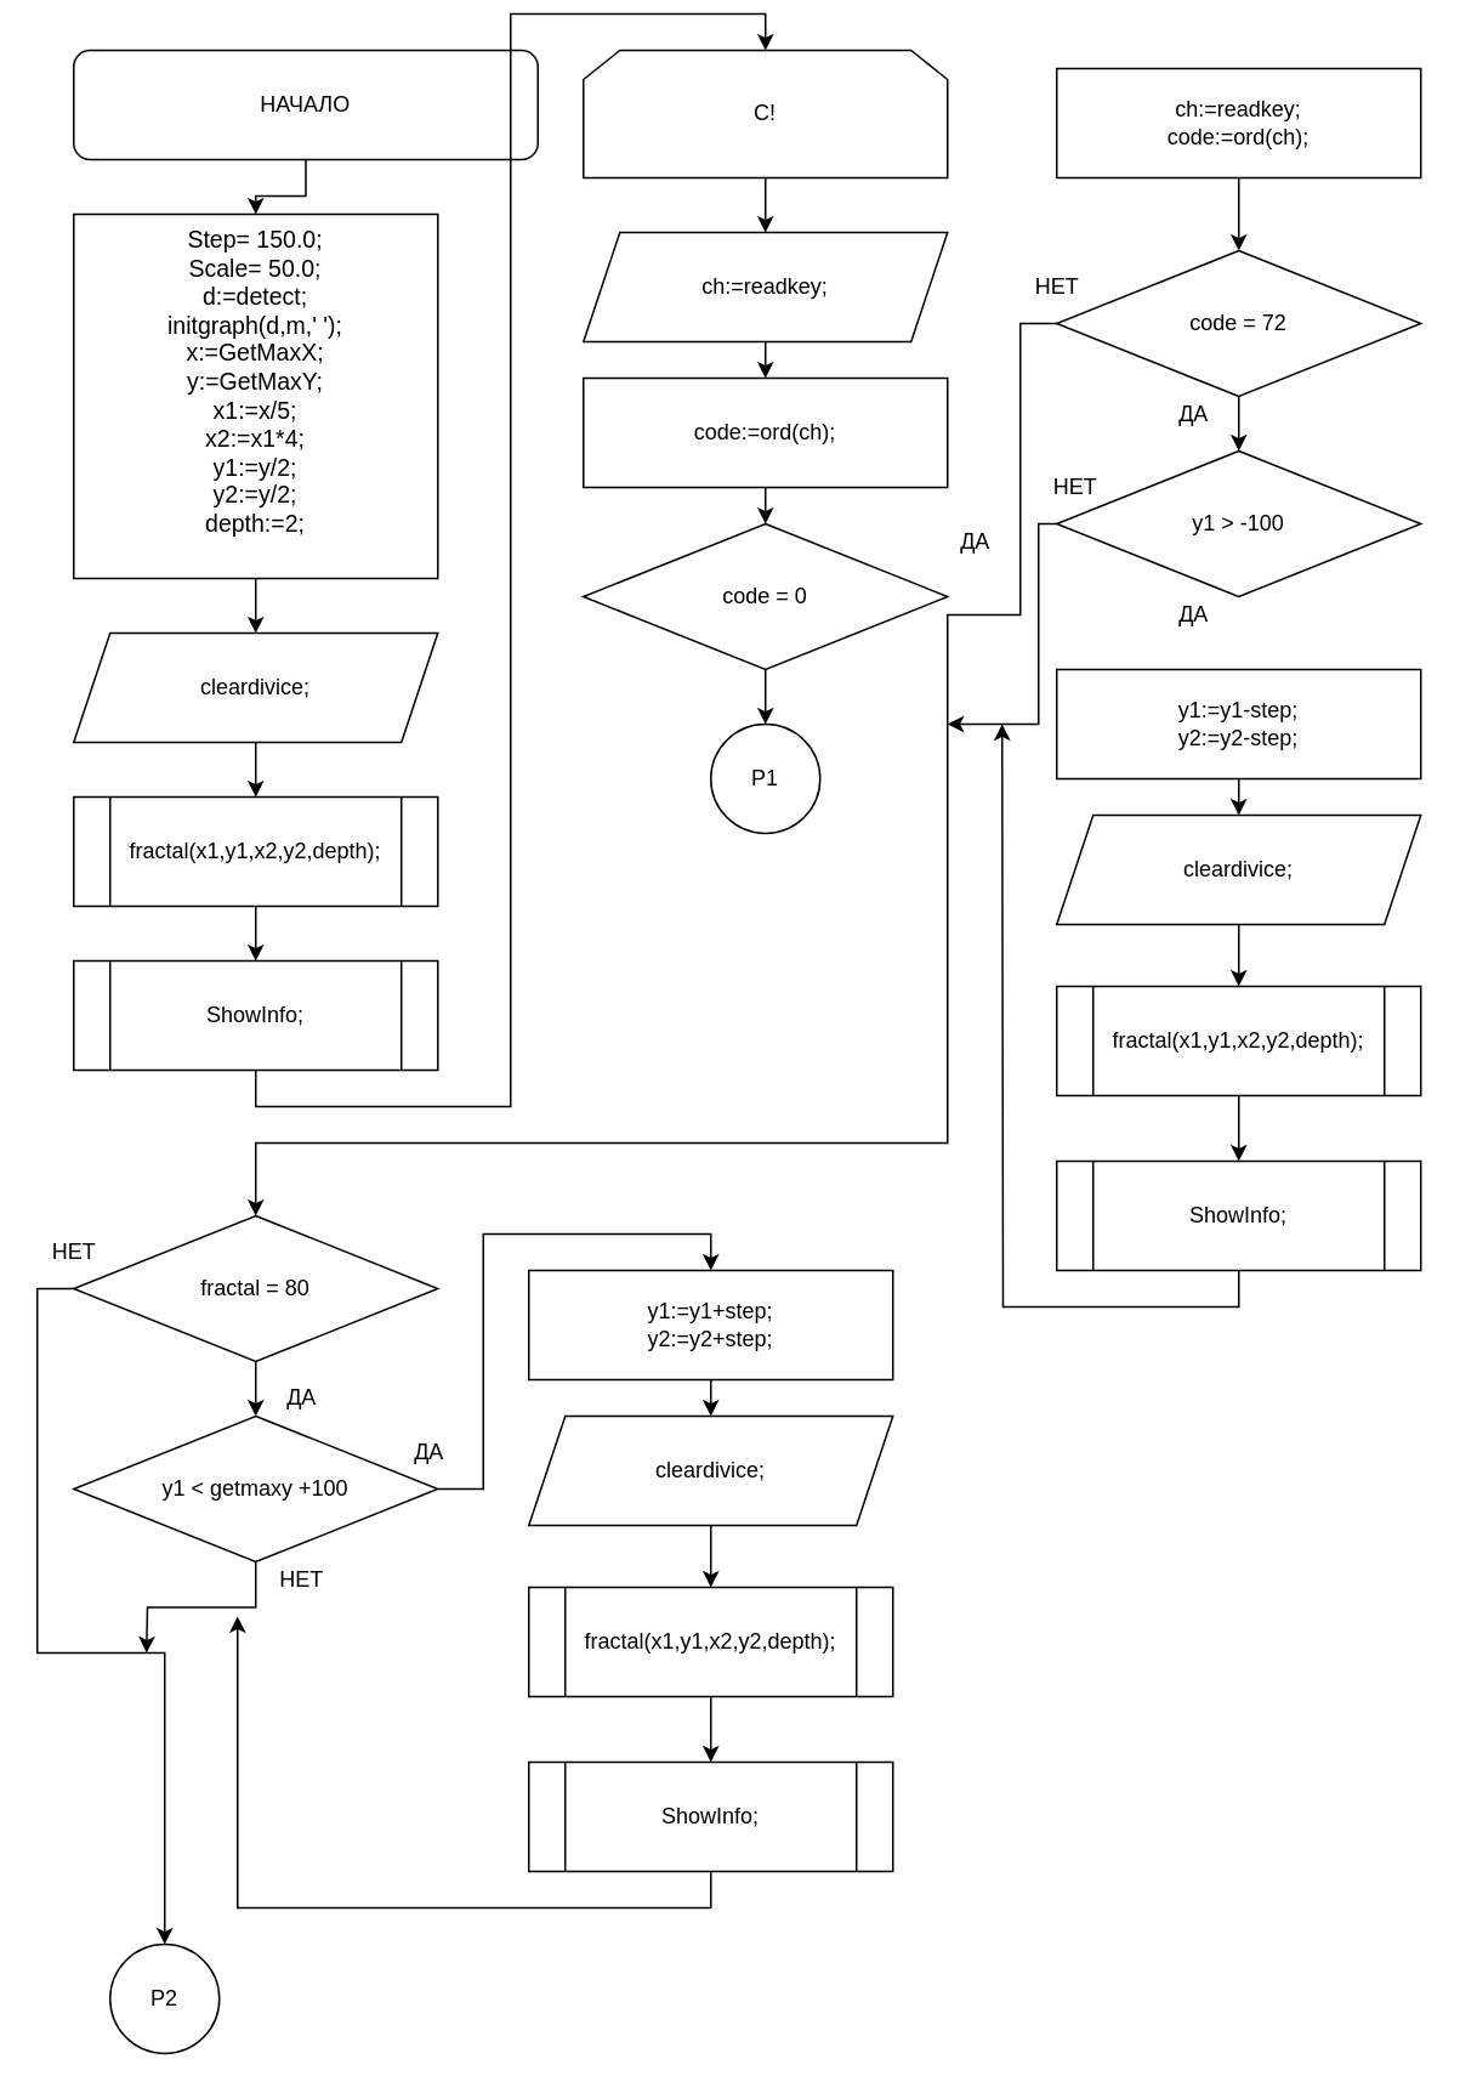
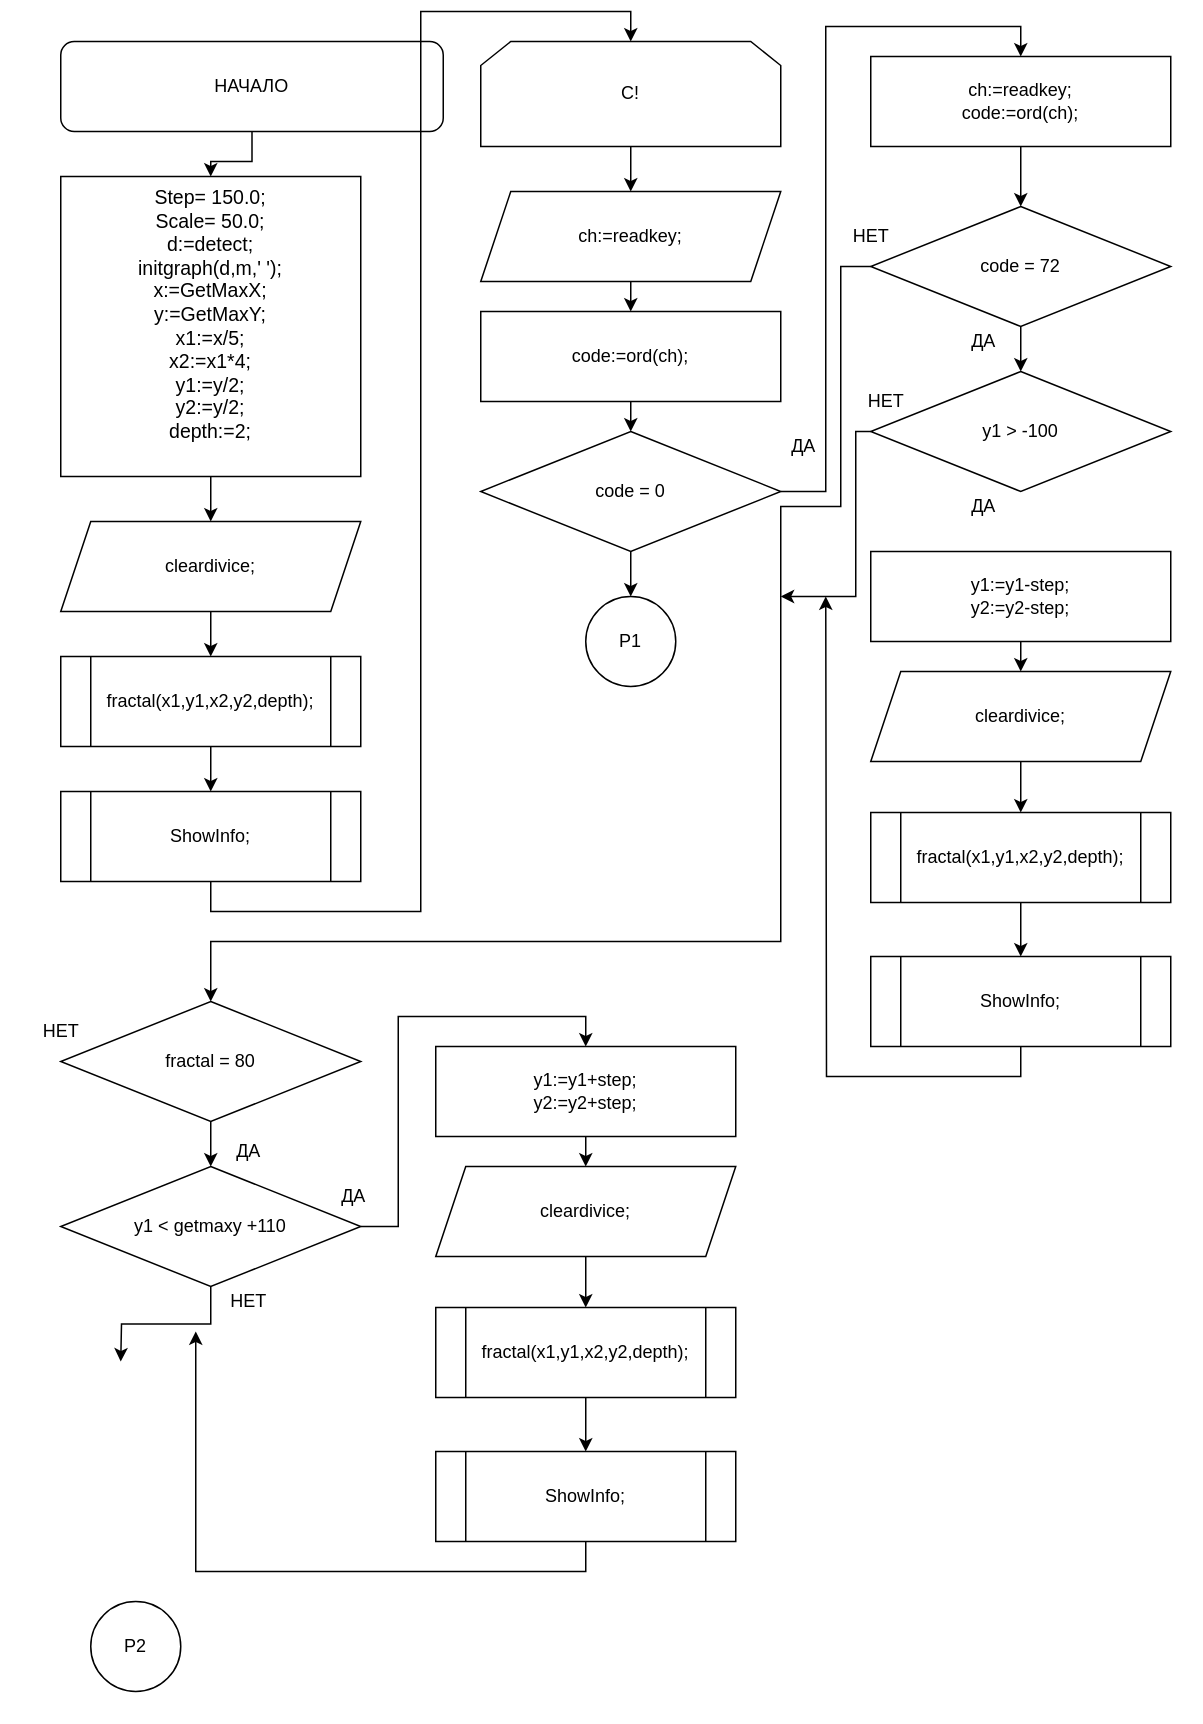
  <mxCell id="0" />
  <mxCell id="1" parent="0" />
  <mxCell id="2" style="edgeStyle=orthogonalEdgeStyle;rounded=0;orthogonalLoop=1;jettySize=auto;html=1;exitX=0.5;exitY=1;exitDx=0;exitDy=0;entryX=0.5;entryY=0;entryDx=0;entryDy=0;" parent="1" source="3" target="5" edge="1"><mxGeometry relative="1" as="geometry" /></mxCell>
  <mxCell id="3" value="НАЧАЛО" style="rounded=1;whiteSpace=wrap;html=1;" parent="1" vertex="1"><mxGeometry x="40" y="20" width="255" height="60" as="geometry" /></mxCell>
  <mxCell id="4" style="edgeStyle=orthogonalEdgeStyle;rounded=0;orthogonalLoop=1;jettySize=auto;html=1;exitX=0.5;exitY=1;exitDx=0;exitDy=0;entryX=0.5;entryY=0;entryDx=0;entryDy=0;" parent="1" source="5" target="7" edge="1"><mxGeometry relative="1" as="geometry" /></mxCell>
  <mxCell id="5" value="&lt;font style=&quot;font-size: 13px&quot;&gt;Step= 150.0;&lt;br&gt;Scale= 50.0;&lt;br&gt;d:=detect;&lt;br&gt;initgraph(d,m,' ');&lt;br&gt;x:=GetMaxX;&lt;br&gt;y:=GetMaxY;&lt;br&gt;x1:=x/5;&lt;br&gt;x2:=x1*4;&lt;br&gt;y1:=y/2;&lt;br&gt;y2:=y/2;&lt;br&gt;depth:=2;&lt;br&gt;&lt;br&gt;&lt;/font&gt;" style="rounded=0;whiteSpace=wrap;html=1;" parent="1" vertex="1"><mxGeometry x="40" y="110" width="200" height="200" as="geometry" /></mxCell>
  <mxCell id="6" style="edgeStyle=orthogonalEdgeStyle;rounded=0;orthogonalLoop=1;jettySize=auto;html=1;exitX=0.5;exitY=1;exitDx=0;exitDy=0;entryX=0.5;entryY=0;entryDx=0;entryDy=0;" parent="1" source="7" edge="1"><mxGeometry relative="1" as="geometry"><mxPoint x="140" y="430" as="targetPoint" /></mxGeometry></mxCell>
  <mxCell id="7" value="cleardivice;" style="shape=parallelogram;perimeter=parallelogramPerimeter;whiteSpace=wrap;html=1;fixedSize=1;" parent="1" vertex="1"><mxGeometry x="40" y="340" width="200" height="60" as="geometry" /></mxCell>
  <mxCell id="8" style="edgeStyle=orthogonalEdgeStyle;rounded=0;orthogonalLoop=1;jettySize=auto;html=1;exitX=0.5;exitY=1;exitDx=0;exitDy=0;entryX=0.5;entryY=0;entryDx=0;entryDy=0;" parent="1" source="9" target="11" edge="1"><mxGeometry relative="1" as="geometry" /></mxCell>
  <mxCell id="9" value="fractal(x1,y1,x2,y2,depth);" style="shape=process;whiteSpace=wrap;html=1;backgroundOutline=1;" parent="1" vertex="1"><mxGeometry x="40" y="430" width="200" height="60" as="geometry" /></mxCell>
  <mxCell id="10" style="edgeStyle=orthogonalEdgeStyle;rounded=0;orthogonalLoop=1;jettySize=auto;html=1;exitX=0.5;exitY=1;exitDx=0;exitDy=0;entryX=0.5;entryY=0;entryDx=0;entryDy=0;" parent="1" source="11" target="13" edge="1"><mxGeometry relative="1" as="geometry" /></mxCell>
  <mxCell id="11" value="ShowInfo;" style="shape=process;whiteSpace=wrap;html=1;backgroundOutline=1;" parent="1" vertex="1"><mxGeometry x="40" y="520" width="200" height="60" as="geometry" /></mxCell>
  <mxCell id="12" style="edgeStyle=orthogonalEdgeStyle;rounded=0;orthogonalLoop=1;jettySize=auto;html=1;exitX=0.5;exitY=1;exitDx=0;exitDy=0;" edge="1" parent="1" source="13" target="60"><mxGeometry relative="1" as="geometry" /></mxCell>
  <mxCell id="13" value="C!" style="shape=loopLimit;whiteSpace=wrap;html=1;" parent="1" vertex="1"><mxGeometry x="320" y="20" width="200" height="70" as="geometry" /></mxCell>
  <mxCell id="14" style="edgeStyle=orthogonalEdgeStyle;rounded=0;orthogonalLoop=1;jettySize=auto;html=1;exitX=0.5;exitY=1;exitDx=0;exitDy=0;entryX=0.5;entryY=0;entryDx=0;entryDy=0;" edge="1" parent="1" source="15" target="18"><mxGeometry relative="1" as="geometry" /></mxCell>
  <mxCell id="15" value="code:=ord(ch);" style="rounded=0;whiteSpace=wrap;html=1;" parent="1" vertex="1"><mxGeometry x="320" y="200" width="200" height="60" as="geometry" /></mxCell>
+ <mxCell id="16" style="edgeStyle=orthogonalEdgeStyle;rounded=0;orthogonalLoop=1;jettySize=auto;html=1;exitX=1;exitY=0.5;exitDx=0;exitDy=0;entryX=0.5;entryY=0;entryDx=0;entryDy=0;" parent="1" source="18" target="20" edge="1"><mxGeometry relative="1" as="geometry" /></mxCell>
  <mxCell id="17" style="edgeStyle=orthogonalEdgeStyle;rounded=0;orthogonalLoop=1;jettySize=auto;html=1;exitX=0.5;exitY=1;exitDx=0;exitDy=0;entryX=0.5;entryY=0;entryDx=0;entryDy=0;" parent="1" source="18" target="57" edge="1"><mxGeometry relative="1" as="geometry" /></mxCell>
  <mxCell id="18" value="code = 0" style="rhombus;whiteSpace=wrap;html=1;" parent="1" vertex="1"><mxGeometry x="320" y="280" width="200" height="80" as="geometry" /></mxCell>
  <mxCell id="19" style="edgeStyle=orthogonalEdgeStyle;rounded=0;orthogonalLoop=1;jettySize=auto;html=1;exitX=0.5;exitY=1;exitDx=0;exitDy=0;entryX=0.5;entryY=0;entryDx=0;entryDy=0;" parent="1" source="20" target="24" edge="1"><mxGeometry relative="1" as="geometry" /></mxCell>
  <mxCell id="20" value="ch:=readkey;&lt;br&gt;code:=ord(ch);" style="rounded=0;whiteSpace=wrap;html=1;" parent="1" vertex="1"><mxGeometry x="580" y="30" width="200" height="60" as="geometry" /></mxCell>
  <mxCell id="21" value="ДА" style="text;html=1;align=center;verticalAlign=middle;resizable=0;points=[];autosize=1;strokeColor=none;" parent="1" vertex="1"><mxGeometry x="520" y="280" width="30" height="20" as="geometry" /></mxCell>
  <mxCell id="22" style="edgeStyle=orthogonalEdgeStyle;rounded=0;orthogonalLoop=1;jettySize=auto;html=1;exitX=0.5;exitY=1;exitDx=0;exitDy=0;entryX=0.5;entryY=0;entryDx=0;entryDy=0;" parent="1" source="24" target="26" edge="1"><mxGeometry relative="1" as="geometry" /></mxCell>
  <mxCell id="23" style="edgeStyle=orthogonalEdgeStyle;rounded=0;orthogonalLoop=1;jettySize=auto;html=1;exitX=0;exitY=0.5;exitDx=0;exitDy=0;entryX=0.5;entryY=0;entryDx=0;entryDy=0;" parent="1" source="24" target="39" edge="1"><mxGeometry relative="1" as="geometry"><mxPoint x="560" y="670" as="targetPoint" /><Array as="points"><mxPoint x="560" y="170" /><mxPoint x="560" y="330" /><mxPoint x="520" y="330" /><mxPoint x="520" y="620" /><mxPoint x="140" y="620" /></Array></mxGeometry></mxCell>
  <mxCell id="24" value="code = 72" style="rhombus;whiteSpace=wrap;html=1;" parent="1" vertex="1"><mxGeometry x="580" y="130" width="200" height="80" as="geometry" /></mxCell>
  <mxCell id="25" style="edgeStyle=orthogonalEdgeStyle;rounded=0;orthogonalLoop=1;jettySize=auto;html=1;exitX=0;exitY=0.5;exitDx=0;exitDy=0;" parent="1" source="26" edge="1"><mxGeometry relative="1" as="geometry"><mxPoint x="520" y="390" as="targetPoint" /><Array as="points"><mxPoint x="570" y="280" /><mxPoint x="570" y="390" /></Array></mxGeometry></mxCell>
  <mxCell id="26" value="y1 &amp;gt; -100" style="rhombus;whiteSpace=wrap;html=1;" parent="1" vertex="1"><mxGeometry x="580" y="240" width="200" height="80" as="geometry" /></mxCell>
  <mxCell id="27" style="edgeStyle=orthogonalEdgeStyle;rounded=0;orthogonalLoop=1;jettySize=auto;html=1;exitX=0.5;exitY=1;exitDx=0;exitDy=0;entryX=0.5;entryY=0;entryDx=0;entryDy=0;" parent="1" source="28" target="32" edge="1"><mxGeometry relative="1" as="geometry" /></mxCell>
  <mxCell id="28" value="y1:=y1-step;&lt;br&gt;y2:=y2-step;" style="rounded=0;whiteSpace=wrap;html=1;" parent="1" vertex="1"><mxGeometry x="580" y="360" width="200" height="60" as="geometry" /></mxCell>
  <mxCell id="29" value="ДА" style="text;html=1;align=center;verticalAlign=middle;resizable=0;points=[];autosize=1;strokeColor=none;" parent="1" vertex="1"><mxGeometry x="640" y="210" width="30" height="20" as="geometry" /></mxCell>
  <mxCell id="30" value="ДА" style="text;html=1;align=center;verticalAlign=middle;resizable=0;points=[];autosize=1;strokeColor=none;" parent="1" vertex="1"><mxGeometry x="640" y="320" width="30" height="20" as="geometry" /></mxCell>
  <mxCell id="31" style="edgeStyle=orthogonalEdgeStyle;rounded=0;orthogonalLoop=1;jettySize=auto;html=1;exitX=0.5;exitY=1;exitDx=0;exitDy=0;entryX=0.5;entryY=0;entryDx=0;entryDy=0;" parent="1" source="32" target="34" edge="1"><mxGeometry relative="1" as="geometry" /></mxCell>
  <mxCell id="32" value="cleardivice;" style="shape=parallelogram;perimeter=parallelogramPerimeter;whiteSpace=wrap;html=1;fixedSize=1;" parent="1" vertex="1"><mxGeometry x="580" y="440" width="200" height="60" as="geometry" /></mxCell>
  <mxCell id="33" style="edgeStyle=orthogonalEdgeStyle;rounded=0;orthogonalLoop=1;jettySize=auto;html=1;exitX=0.5;exitY=1;exitDx=0;exitDy=0;entryX=0.5;entryY=0;entryDx=0;entryDy=0;" parent="1" source="34" target="36" edge="1"><mxGeometry relative="1" as="geometry" /></mxCell>
  <mxCell id="34" value="fractal(x1,y1,x2,y2,depth);" style="shape=process;whiteSpace=wrap;html=1;backgroundOutline=1;" parent="1" vertex="1"><mxGeometry x="580" y="534" width="200" height="60" as="geometry" /></mxCell>
  <mxCell id="35" style="edgeStyle=orthogonalEdgeStyle;rounded=0;orthogonalLoop=1;jettySize=auto;html=1;exitX=0.5;exitY=1;exitDx=0;exitDy=0;" parent="1" source="36" edge="1"><mxGeometry relative="1" as="geometry"><mxPoint x="550" y="390" as="targetPoint" /></mxGeometry></mxCell>
  <mxCell id="36" value="ShowInfo;" style="shape=process;whiteSpace=wrap;html=1;backgroundOutline=1;" parent="1" vertex="1"><mxGeometry x="580" y="630" width="200" height="60" as="geometry" /></mxCell>
  <mxCell id="37" style="edgeStyle=orthogonalEdgeStyle;rounded=0;orthogonalLoop=1;jettySize=auto;html=1;exitX=0.5;exitY=1;exitDx=0;exitDy=0;entryX=0.5;entryY=0;entryDx=0;entryDy=0;" parent="1" source="39" target="44" edge="1"><mxGeometry relative="1" as="geometry" /></mxCell>
- <mxCell id="38" style="edgeStyle=orthogonalEdgeStyle;rounded=0;orthogonalLoop=1;jettySize=auto;html=1;exitX=0;exitY=0.5;exitDx=0;exitDy=0;entryX=0.5;entryY=0;entryDx=0;entryDy=0;" parent="1" source="39" target="56" edge="1"><mxGeometry relative="1" as="geometry" /></mxCell>
  <mxCell id="39" value="fractal = 80" style="rhombus;whiteSpace=wrap;html=1;" parent="1" vertex="1"><mxGeometry x="40" y="660" width="200" height="80" as="geometry" /></mxCell>
  <mxCell id="40" value="НЕТ" style="text;html=1;align=center;verticalAlign=middle;resizable=0;points=[];autosize=1;strokeColor=none;" parent="1" vertex="1"><mxGeometry x="560" y="140" width="40" height="20" as="geometry" /></mxCell>
  <mxCell id="41" value="НЕТ" style="text;html=1;align=center;verticalAlign=middle;resizable=0;points=[];autosize=1;strokeColor=none;" parent="1" vertex="1"><mxGeometry x="570" y="250" width="40" height="20" as="geometry" /></mxCell>
  <mxCell id="42" style="edgeStyle=orthogonalEdgeStyle;rounded=0;orthogonalLoop=1;jettySize=auto;html=1;exitX=1;exitY=0.5;exitDx=0;exitDy=0;entryX=0.5;entryY=0;entryDx=0;entryDy=0;" parent="1" source="44" target="47" edge="1"><mxGeometry relative="1" as="geometry" /></mxCell>
  <mxCell id="43" style="edgeStyle=orthogonalEdgeStyle;rounded=0;orthogonalLoop=1;jettySize=auto;html=1;exitX=0.5;exitY=1;exitDx=0;exitDy=0;" parent="1" source="44" edge="1"><mxGeometry relative="1" as="geometry"><mxPoint x="80" y="900" as="targetPoint" /></mxGeometry></mxCell>
- <mxCell id="44" value="y1 &amp;lt; getmaxy +100" style="rhombus;whiteSpace=wrap;html=1;" parent="1" vertex="1"><mxGeometry x="40" y="770" width="200" height="80" as="geometry" /></mxCell>
+ <mxCell id="44" value="y1 &amp;lt; getmaxy +110" style="rhombus;whiteSpace=wrap;html=1;" parent="1" vertex="1"><mxGeometry x="40" y="770" width="200" height="80" as="geometry" /></mxCell>
  <mxCell id="45" value="ДА" style="text;html=1;align=center;verticalAlign=middle;resizable=0;points=[];autosize=1;strokeColor=none;" parent="1" vertex="1"><mxGeometry x="150" y="750" width="30" height="20" as="geometry" /></mxCell>
  <mxCell id="46" style="edgeStyle=orthogonalEdgeStyle;rounded=0;orthogonalLoop=1;jettySize=auto;html=1;exitX=0.5;exitY=1;exitDx=0;exitDy=0;entryX=0.5;entryY=0;entryDx=0;entryDy=0;" parent="1" source="47" target="49" edge="1"><mxGeometry relative="1" as="geometry" /></mxCell>
  <mxCell id="47" value="y1:=y1+step;&lt;br&gt;y2:=y2+step;" style="rounded=0;whiteSpace=wrap;html=1;" parent="1" vertex="1"><mxGeometry x="290" y="690" width="200" height="60" as="geometry" /></mxCell>
  <mxCell id="48" style="edgeStyle=orthogonalEdgeStyle;rounded=0;orthogonalLoop=1;jettySize=auto;html=1;exitX=0.5;exitY=1;exitDx=0;exitDy=0;entryX=0.5;entryY=0;entryDx=0;entryDy=0;" parent="1" source="49" target="51" edge="1"><mxGeometry relative="1" as="geometry" /></mxCell>
  <mxCell id="49" value="cleardivice;" style="shape=parallelogram;perimeter=parallelogramPerimeter;whiteSpace=wrap;html=1;fixedSize=1;" parent="1" vertex="1"><mxGeometry x="290" y="770" width="200" height="60" as="geometry" /></mxCell>
  <mxCell id="50" style="edgeStyle=orthogonalEdgeStyle;rounded=0;orthogonalLoop=1;jettySize=auto;html=1;exitX=0.5;exitY=1;exitDx=0;exitDy=0;entryX=0.5;entryY=0;entryDx=0;entryDy=0;" parent="1" source="51" target="53" edge="1"><mxGeometry relative="1" as="geometry" /></mxCell>
  <mxCell id="51" value="fractal(x1,y1,x2,y2,depth);" style="shape=process;whiteSpace=wrap;html=1;backgroundOutline=1;" parent="1" vertex="1"><mxGeometry x="290" y="864" width="200" height="60" as="geometry" /></mxCell>
  <mxCell id="52" style="edgeStyle=orthogonalEdgeStyle;rounded=0;orthogonalLoop=1;jettySize=auto;html=1;exitX=0.5;exitY=1;exitDx=0;exitDy=0;" parent="1" source="53" edge="1"><mxGeometry relative="1" as="geometry"><mxPoint x="130" y="880" as="targetPoint" /><Array as="points"><mxPoint x="390" y="1040" /></Array></mxGeometry></mxCell>
  <mxCell id="53" value="ShowInfo;" style="shape=process;whiteSpace=wrap;html=1;backgroundOutline=1;" parent="1" vertex="1"><mxGeometry x="290" y="960" width="200" height="60" as="geometry" /></mxCell>
  <mxCell id="54" value="НЕТ" style="text;html=1;align=center;verticalAlign=middle;resizable=0;points=[];autosize=1;strokeColor=none;" parent="1" vertex="1"><mxGeometry x="145" y="850" width="40" height="20" as="geometry" /></mxCell>
  <mxCell id="55" value="НЕТ" style="text;html=1;align=center;verticalAlign=middle;resizable=0;points=[];autosize=1;strokeColor=none;" parent="1" vertex="1"><mxGeometry x="20" y="670" width="40" height="20" as="geometry" /></mxCell>
  <mxCell id="56" value="P2" style="ellipse;whiteSpace=wrap;html=1;aspect=fixed;" parent="1" vertex="1"><mxGeometry x="60" y="1060" width="60" height="60" as="geometry" /></mxCell>
  <mxCell id="57" value="P1" style="ellipse;whiteSpace=wrap;html=1;aspect=fixed;" parent="1" vertex="1"><mxGeometry x="390" y="390" width="60" height="60" as="geometry" /></mxCell>
  <mxCell id="58" value="ДА" style="text;html=1;align=center;verticalAlign=middle;resizable=0;points=[];autosize=1;strokeColor=none;" parent="1" vertex="1"><mxGeometry x="220" y="780" width="30" height="20" as="geometry" /></mxCell>
  <mxCell id="59" style="edgeStyle=orthogonalEdgeStyle;rounded=0;orthogonalLoop=1;jettySize=auto;html=1;exitX=0.5;exitY=1;exitDx=0;exitDy=0;entryX=0.5;entryY=0;entryDx=0;entryDy=0;" edge="1" parent="1" source="60" target="15"><mxGeometry relative="1" as="geometry" /></mxCell>
  <mxCell id="60" value="ch:=readkey;" style="shape=parallelogram;perimeter=parallelogramPerimeter;whiteSpace=wrap;html=1;fixedSize=1;" vertex="1" parent="1"><mxGeometry x="320" y="120" width="200" height="60" as="geometry" /></mxCell>
